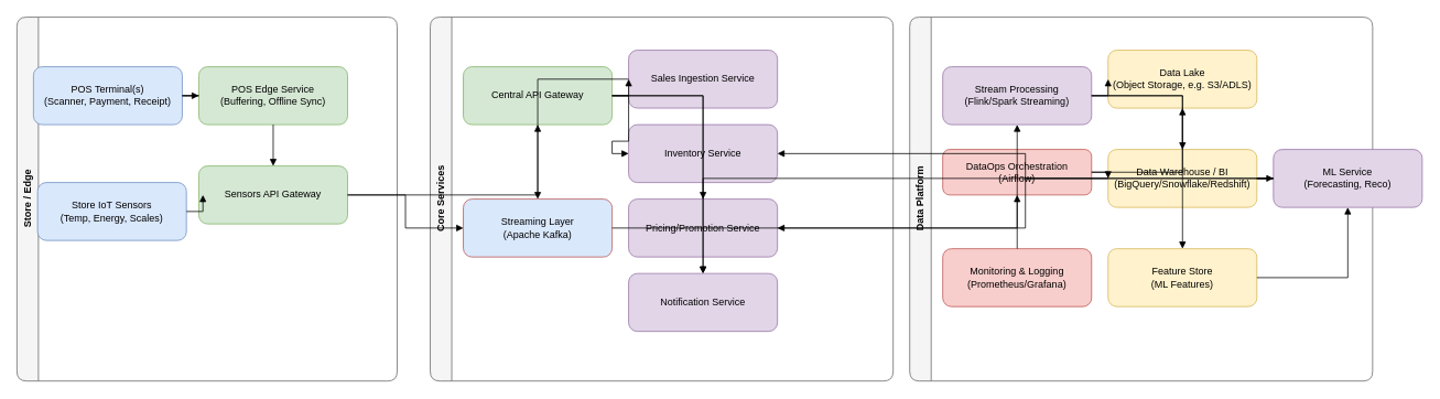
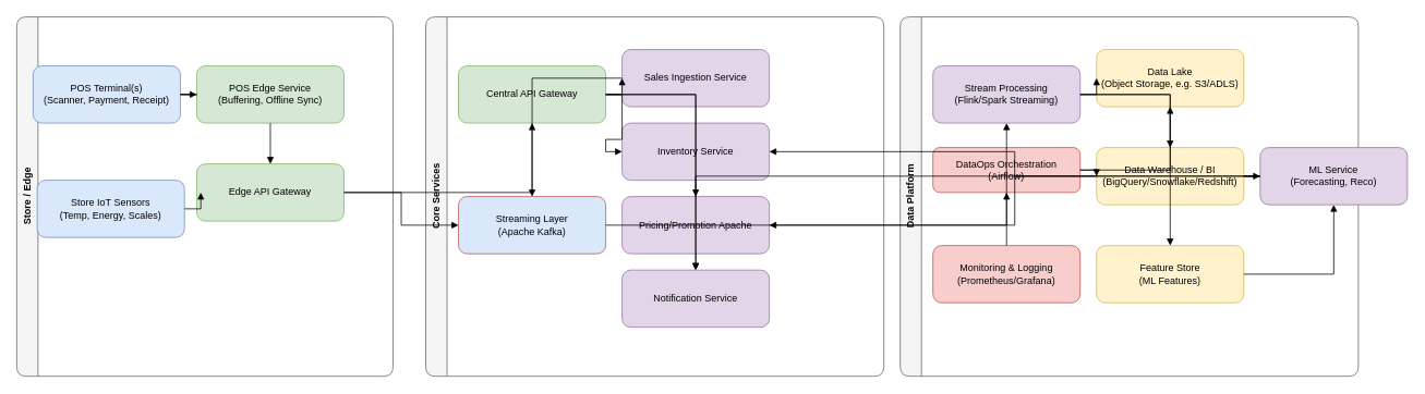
  <mxCell id="0" />
  <mxCell id="1" parent="0" />
  <mxCell id="2" value="Store / Edge" style="swimlane;rounded=1;html=1;horizontal=0;startSize=26;fillColor=#f5f5f5;strokeColor=#666666;fontStyle=1;" vertex="1" parent="1"><mxGeometry x="20" y="20" width="460" height="440" as="geometry" /></mxCell>
  <mxCell id="3" value="Core Services" style="swimlane;rounded=1;html=1;horizontal=0;startSize=26;fillColor=#f5f5f5;strokeColor=#666666;fontStyle=1;" vertex="1" parent="1"><mxGeometry x="520" y="20" width="560" height="440" as="geometry" /></mxCell>
  <mxCell id="4" value="Data Platform" style="swimlane;rounded=1;html=1;horizontal=0;startSize=26;fillColor=#f5f5f5;strokeColor=#666666;fontStyle=1;" vertex="1" parent="1"><mxGeometry x="1100" y="20" width="560" height="440" as="geometry" /></mxCell>
  <mxCell id="5" value="POS Terminal(s)&#10;(Scanner, Payment, Receipt)" style="rounded=1;whiteSpace=wrap;html=1;fillColor=#dae8fc;strokeColor=#6c8ebf;fontSize=12;" vertex="1" parent="1"><mxGeometry x="40" y="80" width="180" height="70" as="geometry" /></mxCell>
  <mxCell id="6" value="POS Edge Service&#10;(Buffering, Offline Sync)" style="rounded=1;whiteSpace=wrap;html=1;fillColor=#d5e8d4;strokeColor=#82b366;fontSize=12;" vertex="1" parent="1"><mxGeometry x="240" y="80" width="180" height="70" as="geometry" /></mxCell>
  <mxCell id="7" value="Store IoT Sensors&#10;(Temp, Energy, Scales)" style="rounded=1;whiteSpace=wrap;html=1;fillColor=#dae8fc;strokeColor=#6c8ebf;fontSize=12;" vertex="1" parent="1"><mxGeometry x="45" y="220" width="180" height="70" as="geometry" /></mxCell>
- <mxCell id="8" value="Sensors API Gateway" style="rounded=1;whiteSpace=wrap;html=1;fillColor=#d5e8d4;strokeColor=#82b366;fontSize=12;" vertex="1" parent="1"><mxGeometry x="240" y="200" width="180" height="70" as="geometry" /></mxCell>
+ <mxCell id="8" value="Edge API Gateway" style="rounded=1;whiteSpace=wrap;html=1;fillColor=#d5e8d4;strokeColor=#82b366;fontSize=12;" vertex="1" parent="1"><mxGeometry x="240" y="200" width="180" height="70" as="geometry" /></mxCell>
  <mxCell id="9" value="Central API Gateway" style="rounded=1;whiteSpace=wrap;html=1;fillColor=#d5e8d4;strokeColor=#82b366;fontSize=12;" vertex="1" parent="1"><mxGeometry x="560" y="80" width="180" height="70" as="geometry" /></mxCell>
  <mxCell id="10" value="Sales Ingestion Service" style="rounded=1;whiteSpace=wrap;html=1;fillColor=#e1d5e7;strokeColor=#9673a6;fontSize=12;" vertex="1" parent="1"><mxGeometry x="760" y="60" width="180" height="70" as="geometry" /></mxCell>
  <mxCell id="11" value="Inventory Service" style="rounded=1;whiteSpace=wrap;html=1;fillColor=#e1d5e7;strokeColor=#9673a6;fontSize=12;" vertex="1" parent="1"><mxGeometry x="760" y="150" width="180" height="70" as="geometry" /></mxCell>
- <mxCell id="12" value="Pricing/Promotion Service" style="rounded=1;whiteSpace=wrap;html=1;fillColor=#e1d5e7;strokeColor=#9673a6;fontSize=12;" vertex="1" parent="1"><mxGeometry x="760" y="240" width="180" height="70" as="geometry" /></mxCell>
+ <mxCell id="12" value="Pricing/Promotion Apache" style="rounded=1;whiteSpace=wrap;html=1;fillColor=#e1d5e7;strokeColor=#9673a6;fontSize=12;" vertex="1" parent="1"><mxGeometry x="760" y="240" width="180" height="70" as="geometry" /></mxCell>
  <mxCell id="13" value="Notification Service" style="rounded=1;whiteSpace=wrap;html=1;fillColor=#e1d5e7;strokeColor=#9673a6;fontSize=12;" vertex="1" parent="1"><mxGeometry x="760" y="330" width="180" height="70" as="geometry" /></mxCell>
  <mxCell id="14" value="Streaming Layer&#10;(Apache Kafka)" style="rounded=1;whiteSpace=wrap;html=1;fillColor=#dae8fc;strokeColor=#b85450;fontSize=12;" vertex="1" parent="1"><mxGeometry x="560" y="240" width="180" height="70" as="geometry" /></mxCell>
  <mxCell id="15" value="Stream Processing&#10;(Flink/Spark Streaming)" style="rounded=1;whiteSpace=wrap;html=1;fillColor=#e1d5e7;strokeColor=#9673a6;fontSize=12;" vertex="1" parent="1"><mxGeometry x="1140" y="80" width="180" height="70" as="geometry" /></mxCell>
  <mxCell id="16" value="DataOps Orchestration&#10;(Airflow)" style="rounded=1;whiteSpace=wrap;html=1;fillColor=#f8cecc;strokeColor=#b85450;fontSize=12;" vertex="1" parent="1"><mxGeometry x="1140" y="180" width="180" height="55" as="geometry" /></mxCell>
  <mxCell id="17" value="Data Lake&#10;(Object Storage, e.g. S3/ADLS)" style="rounded=1;whiteSpace=wrap;html=1;fillColor=#fff2cc;strokeColor=#d6b656;fontSize=12;" vertex="1" parent="1"><mxGeometry x="1340" y="60" width="180" height="70" as="geometry" /></mxCell>
  <mxCell id="18" value="Data Warehouse / BI&#10;(BigQuery/Snowflake/Redshift)" style="rounded=1;whiteSpace=wrap;html=1;fillColor=#fff2cc;strokeColor=#d6b656;fontSize=12;" vertex="1" parent="1"><mxGeometry x="1340" y="180" width="180" height="70" as="geometry" /></mxCell>
  <mxCell id="19" value="Feature Store&#10;(ML Features)" style="rounded=1;whiteSpace=wrap;html=1;fillColor=#fff2cc;strokeColor=#d6b656;fontSize=12;" vertex="1" parent="1"><mxGeometry x="1340" y="300" width="180" height="70" as="geometry" /></mxCell>
  <mxCell id="20" value="ML Service&#10;(Forecasting, Reco)" style="rounded=1;whiteSpace=wrap;html=1;fillColor=#e1d5e7;strokeColor=#9673a6;fontSize=12;" vertex="1" parent="1"><mxGeometry x="1540" y="180" width="180" height="70" as="geometry" /></mxCell>
  <mxCell id="21" value="Monitoring &amp; Logging&#10;(Prometheus/Grafana)" style="rounded=1;whiteSpace=wrap;html=1;fillColor=#f8cecc;strokeColor=#b85450;fontSize=12;" vertex="1" parent="1"><mxGeometry x="1140" y="300" width="180" height="70" as="geometry" /></mxCell>
  <mxCell id="22" value="" style="endArrow=block;rounded=0;edgeStyle=orthogonalEdgeStyle;orthogonalLoop=1;jettySize=auto;html=1;" edge="1" parent="1" source="5" target="6"><mxGeometry relative="1" as="geometry" /></mxCell>
  <mxCell id="23" value="" style="endArrow=block;rounded=0;edgeStyle=orthogonalEdgeStyle;orthogonalLoop=1;jettySize=auto;html=1;" edge="1" parent="1" source="6" target="8"><mxGeometry relative="1" as="geometry" /></mxCell>
  <mxCell id="24" value="" style="endArrow=block;rounded=0;edgeStyle=orthogonalEdgeStyle;orthogonalLoop=1;jettySize=auto;html=1;" edge="1" parent="1" source="8" target="9"><mxGeometry relative="1" as="geometry" /></mxCell>
  <mxCell id="25" value="" style="endArrow=block;rounded=0;edgeStyle=orthogonalEdgeStyle;orthogonalLoop=1;jettySize=auto;html=1;" edge="1" parent="1" source="7" target="8"><mxGeometry relative="1" as="geometry" /></mxCell>
  <mxCell id="26" value="" style="endArrow=block;rounded=0;edgeStyle=orthogonalEdgeStyle;orthogonalLoop=1;jettySize=auto;html=1;" edge="1" parent="1" source="9" target="10"><mxGeometry relative="1" as="geometry" /></mxCell>
  <mxCell id="27" value="" style="endArrow=block;rounded=0;edgeStyle=orthogonalEdgeStyle;orthogonalLoop=1;jettySize=auto;html=1;" edge="1" parent="1" source="9" target="11"><mxGeometry relative="1" as="geometry" /></mxCell>
  <mxCell id="28" value="" style="endArrow=block;rounded=0;edgeStyle=orthogonalEdgeStyle;orthogonalLoop=1;jettySize=auto;html=1;" edge="1" parent="1" source="9" target="12"><mxGeometry relative="1" as="geometry" /></mxCell>
  <mxCell id="29" value="" style="endArrow=block;rounded=0;edgeStyle=orthogonalEdgeStyle;orthogonalLoop=1;jettySize=auto;html=1;" edge="1" parent="1" source="9" target="13"><mxGeometry relative="1" as="geometry" /></mxCell>
  <mxCell id="30" value="" style="endArrow=block;rounded=0;edgeStyle=orthogonalEdgeStyle;orthogonalLoop=1;jettySize=auto;html=1;" edge="1" parent="1" source="10" target="14"><mxGeometry relative="1" as="geometry" /></mxCell>
  <mxCell id="31" value="" style="endArrow=block;rounded=0;edgeStyle=orthogonalEdgeStyle;orthogonalLoop=1;jettySize=auto;html=1;" edge="1" parent="1" source="8" target="14"><mxGeometry relative="1" as="geometry" /></mxCell>
  <mxCell id="32" value="" style="endArrow=block;rounded=0;edgeStyle=orthogonalEdgeStyle;orthogonalLoop=1;jettySize=auto;html=1;" edge="1" parent="1" source="14" target="15"><mxGeometry relative="1" as="geometry" /></mxCell>
  <mxCell id="33" value="" style="endArrow=block;rounded=0;edgeStyle=orthogonalEdgeStyle;orthogonalLoop=1;jettySize=auto;html=1;" edge="1" parent="1" source="15" target="17"><mxGeometry relative="1" as="geometry" /></mxCell>
  <mxCell id="34" value="" style="endArrow=block;rounded=0;edgeStyle=orthogonalEdgeStyle;orthogonalLoop=1;jettySize=auto;html=1;" edge="1" parent="1" source="15" target="18"><mxGeometry relative="1" as="geometry" /></mxCell>
  <mxCell id="35" value="" style="endArrow=block;rounded=0;edgeStyle=orthogonalEdgeStyle;orthogonalLoop=1;jettySize=auto;html=1;" edge="1" parent="1" source="15" target="19"><mxGeometry relative="1" as="geometry" /></mxCell>
  <mxCell id="36" value="" style="endArrow=block;rounded=0;edgeStyle=orthogonalEdgeStyle;orthogonalLoop=1;jettySize=auto;html=1;" edge="1" parent="1" source="16" target="17"><mxGeometry relative="1" as="geometry" /></mxCell>
  <mxCell id="37" value="" style="endArrow=block;rounded=0;edgeStyle=orthogonalEdgeStyle;orthogonalLoop=1;jettySize=auto;html=1;" edge="1" parent="1" source="16" target="18"><mxGeometry relative="1" as="geometry" /></mxCell>
  <mxCell id="38" value="" style="endArrow=block;rounded=0;edgeStyle=orthogonalEdgeStyle;orthogonalLoop=1;jettySize=auto;html=1;" edge="1" parent="1" source="21" target="16"><mxGeometry relative="1" as="geometry" /></mxCell>
  <mxCell id="39" value="" style="endArrow=block;rounded=0;edgeStyle=orthogonalEdgeStyle;orthogonalLoop=1;jettySize=auto;html=1;" edge="1" parent="1" source="19" target="20"><mxGeometry relative="1" as="geometry" /></mxCell>
  <mxCell id="40" value="" style="endArrow=block;rounded=0;edgeStyle=orthogonalEdgeStyle;orthogonalLoop=1;jettySize=auto;html=1;" edge="1" parent="1" source="18" target="20"><mxGeometry relative="1" as="geometry" /></mxCell>
  <mxCell id="41" value="" style="endArrow=block;rounded=0;edgeStyle=orthogonalEdgeStyle;orthogonalLoop=1;jettySize=auto;html=1;" edge="1" parent="1" source="20" target="12"><mxGeometry relative="1" as="geometry" /></mxCell>
  <mxCell id="42" value="" style="endArrow=block;rounded=0;edgeStyle=orthogonalEdgeStyle;orthogonalLoop=1;jettySize=auto;html=1;" edge="1" parent="1" source="20" target="11"><mxGeometry relative="1" as="geometry" /></mxCell>
  <mxCell id="43" value="" style="endArrow=block;rounded=0;edgeStyle=orthogonalEdgeStyle;orthogonalLoop=1;jettySize=auto;html=1;" edge="1" parent="1" source="18" target="13"><mxGeometry relative="1" as="geometry" /></mxCell>
